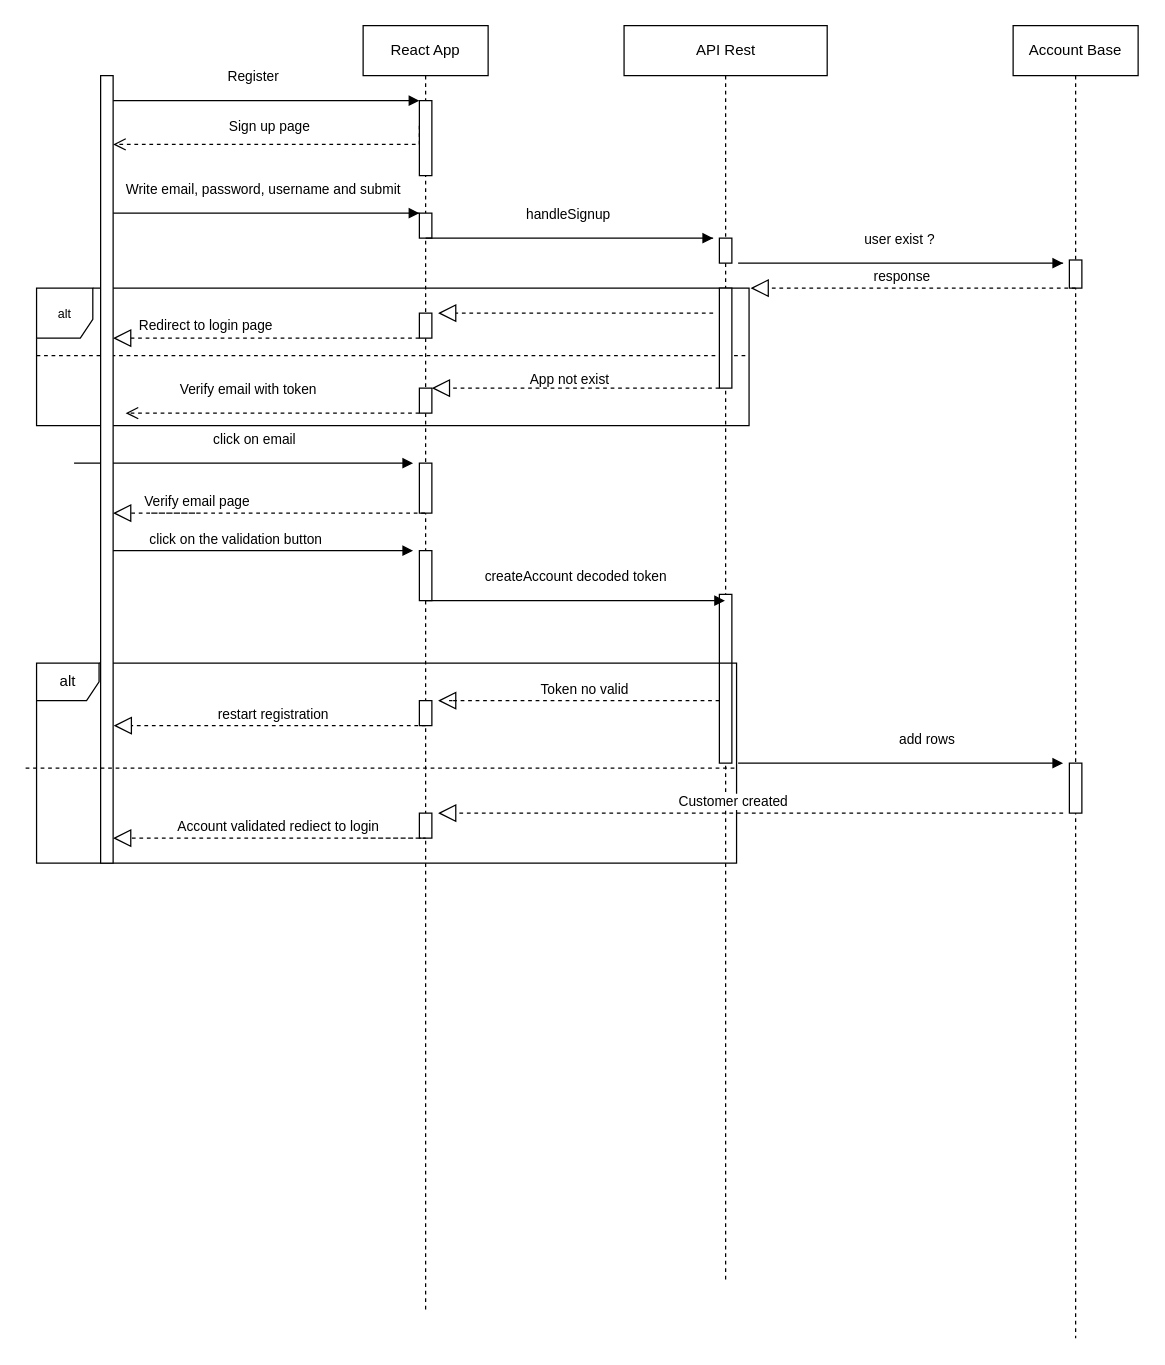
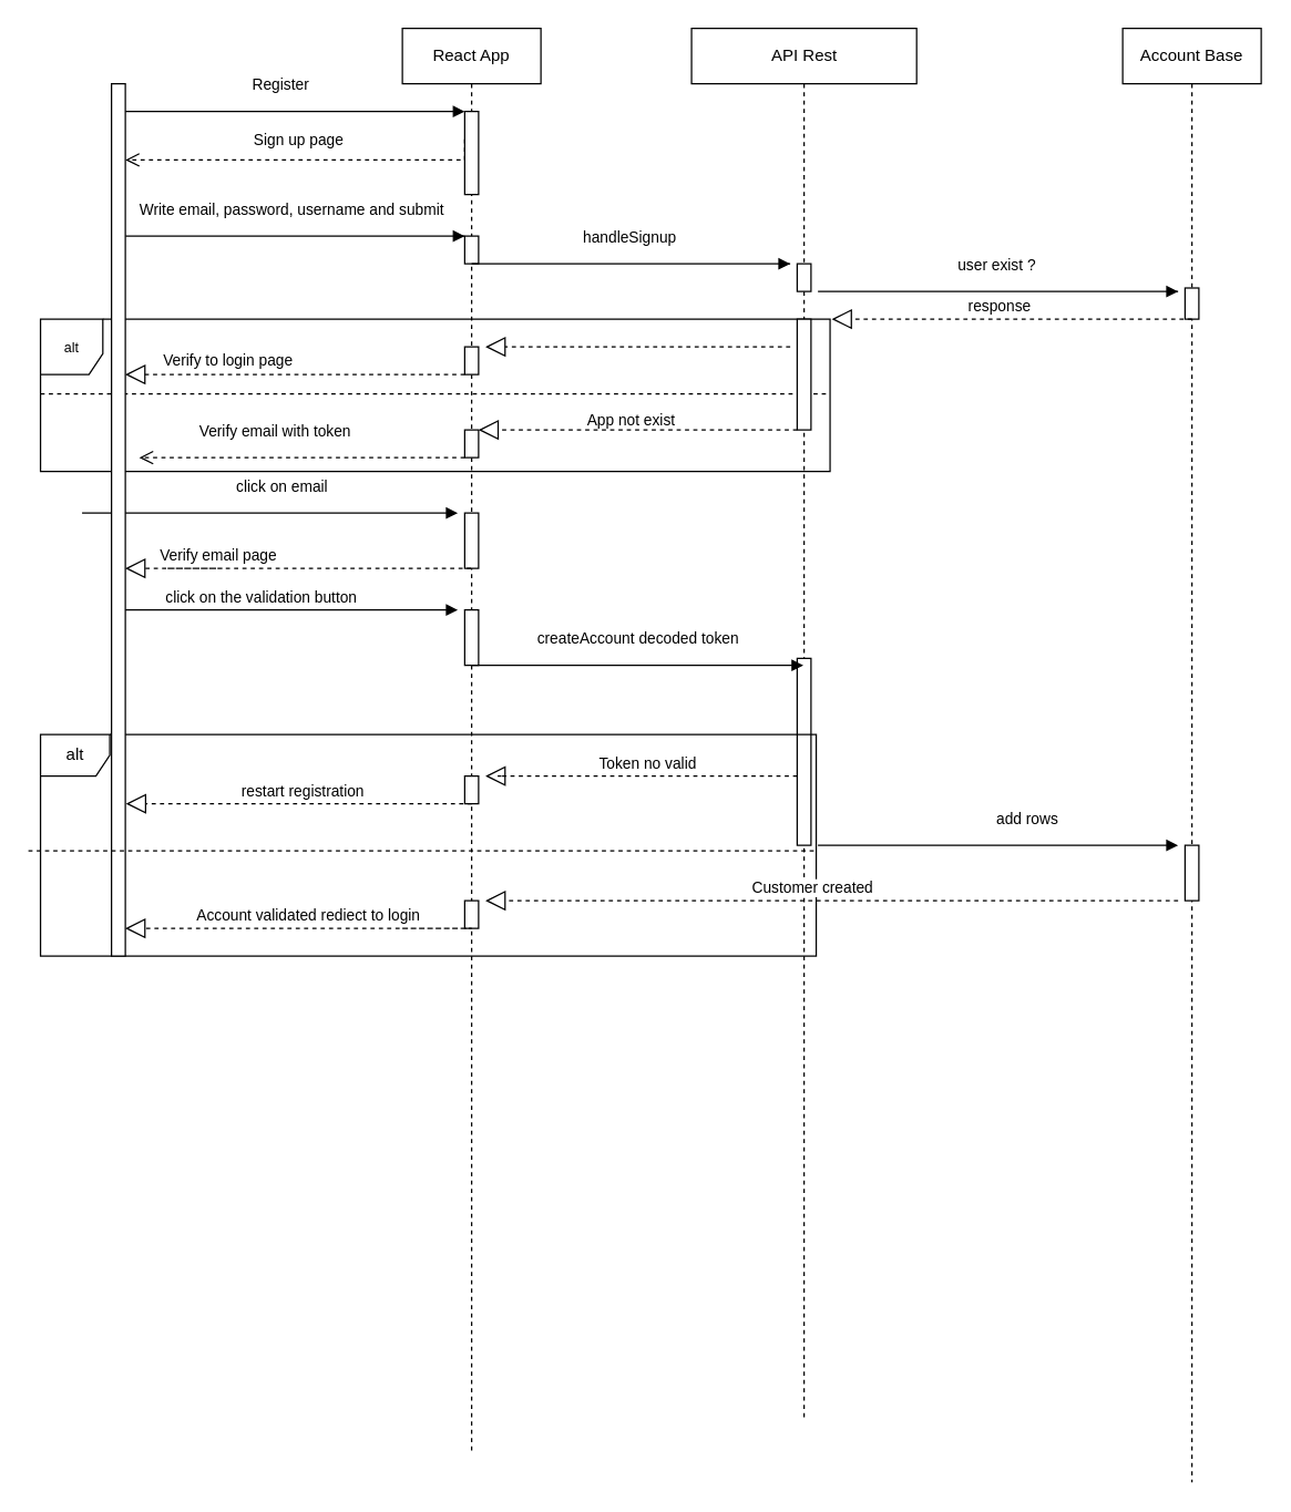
  <mxCell id="0" />
  <mxCell id="1" parent="0" />
  <mxCell id="2" value="React App" style="shape=umlLifeline;perimeter=lifelinePerimeter;whiteSpace=wrap;html=1;container=0;dropTarget=0;collapsible=0;recursiveResize=0;outlineConnect=0;portConstraint=eastwest;newEdgeStyle={&quot;edgeStyle&quot;:&quot;elbowEdgeStyle&quot;,&quot;elbow&quot;:&quot;vertical&quot;,&quot;curved&quot;:0,&quot;rounded&quot;:0};" parent="1" vertex="1"><mxGeometry x="290" y="20" width="100" height="1030" as="geometry" /></mxCell>
  <mxCell id="3" value="" style="html=1;points=[];perimeter=orthogonalPerimeter;outlineConnect=0;targetShapes=umlLifeline;portConstraint=eastwest;newEdgeStyle={&quot;edgeStyle&quot;:&quot;elbowEdgeStyle&quot;,&quot;elbow&quot;:&quot;vertical&quot;,&quot;curved&quot;:0,&quot;rounded&quot;:0};" parent="2" vertex="1"><mxGeometry x="45" y="60" width="10" height="60" as="geometry" /></mxCell>
  <mxCell id="4" value="" style="html=1;points=[];perimeter=orthogonalPerimeter;outlineConnect=0;targetShapes=umlLifeline;portConstraint=eastwest;newEdgeStyle={&quot;edgeStyle&quot;:&quot;elbowEdgeStyle&quot;,&quot;elbow&quot;:&quot;vertical&quot;,&quot;curved&quot;:0,&quot;rounded&quot;:0};" vertex="1" parent="2"><mxGeometry x="45" y="150" width="10" height="20" as="geometry" /></mxCell>
  <mxCell id="5" value="Write email, password, username and submit" style="html=1;verticalAlign=bottom;endArrow=block;edgeStyle=elbowEdgeStyle;elbow=vertical;curved=0;rounded=0;" parent="2" source="4" target="4" edge="1"><mxGeometry x="0.489" y="10" relative="1" as="geometry"><mxPoint x="-65" y="90" as="sourcePoint" /><Array as="points"><mxPoint x="-200" y="150" /><mxPoint y="120" /></Array><mxPoint x="40" y="150" as="targetPoint" /><mxPoint as="offset" /></mxGeometry></mxCell>
  <mxCell id="6" value="" style="html=1;points=[];perimeter=orthogonalPerimeter;outlineConnect=0;targetShapes=umlLifeline;portConstraint=eastwest;newEdgeStyle={&quot;edgeStyle&quot;:&quot;elbowEdgeStyle&quot;,&quot;elbow&quot;:&quot;vertical&quot;,&quot;curved&quot;:0,&quot;rounded&quot;:0};" vertex="1" parent="2"><mxGeometry x="45" y="230" width="10" height="20" as="geometry" /></mxCell>
  <mxCell id="7" value="" style="html=1;points=[];perimeter=orthogonalPerimeter;outlineConnect=0;targetShapes=umlLifeline;portConstraint=eastwest;newEdgeStyle={&quot;edgeStyle&quot;:&quot;elbowEdgeStyle&quot;,&quot;elbow&quot;:&quot;vertical&quot;,&quot;curved&quot;:0,&quot;rounded&quot;:0};" vertex="1" parent="2"><mxGeometry x="45" y="350" width="10" height="40" as="geometry" /></mxCell>
  <mxCell id="8" value="" style="html=1;points=[];perimeter=orthogonalPerimeter;outlineConnect=0;targetShapes=umlLifeline;portConstraint=eastwest;newEdgeStyle={&quot;edgeStyle&quot;:&quot;elbowEdgeStyle&quot;,&quot;elbow&quot;:&quot;vertical&quot;,&quot;curved&quot;:0,&quot;rounded&quot;:0};" vertex="1" parent="2"><mxGeometry x="45" y="420" width="10" height="40" as="geometry" /></mxCell>
  <mxCell id="9" value="" style="html=1;points=[];perimeter=orthogonalPerimeter;outlineConnect=0;targetShapes=umlLifeline;portConstraint=eastwest;newEdgeStyle={&quot;edgeStyle&quot;:&quot;elbowEdgeStyle&quot;,&quot;elbow&quot;:&quot;vertical&quot;,&quot;curved&quot;:0,&quot;rounded&quot;:0};" vertex="1" parent="2"><mxGeometry x="45" y="540" width="10" height="20" as="geometry" /></mxCell>
  <mxCell id="10" value="" style="html=1;points=[];perimeter=orthogonalPerimeter;outlineConnect=0;targetShapes=umlLifeline;portConstraint=eastwest;newEdgeStyle={&quot;edgeStyle&quot;:&quot;elbowEdgeStyle&quot;,&quot;elbow&quot;:&quot;vertical&quot;,&quot;curved&quot;:0,&quot;rounded&quot;:0};" vertex="1" parent="2"><mxGeometry x="45" y="630" width="10" height="20" as="geometry" /></mxCell>
  <mxCell id="11" value="" style="html=1;points=[];perimeter=orthogonalPerimeter;outlineConnect=0;targetShapes=umlLifeline;portConstraint=eastwest;newEdgeStyle={&quot;edgeStyle&quot;:&quot;elbowEdgeStyle&quot;,&quot;elbow&quot;:&quot;vertical&quot;,&quot;curved&quot;:0,&quot;rounded&quot;:0};" vertex="1" parent="2"><mxGeometry x="45" y="290" width="10" height="20" as="geometry" /></mxCell>
  <mxCell id="12" value="API Rest" style="shape=umlLifeline;perimeter=lifelinePerimeter;whiteSpace=wrap;html=1;container=0;dropTarget=0;collapsible=0;recursiveResize=0;outlineConnect=0;portConstraint=eastwest;newEdgeStyle={&quot;edgeStyle&quot;:&quot;elbowEdgeStyle&quot;,&quot;elbow&quot;:&quot;vertical&quot;,&quot;curved&quot;:0,&quot;rounded&quot;:0};" vertex="1" parent="1"><mxGeometry x="498.75" y="20" width="162.5" height="1005" as="geometry" /></mxCell>
  <mxCell id="13" value="" style="html=1;points=[];perimeter=orthogonalPerimeter;outlineConnect=0;targetShapes=umlLifeline;portConstraint=eastwest;newEdgeStyle={&quot;edgeStyle&quot;:&quot;elbowEdgeStyle&quot;,&quot;elbow&quot;:&quot;vertical&quot;,&quot;curved&quot;:0,&quot;rounded&quot;:0};" vertex="1" parent="12"><mxGeometry x="76.25" y="455" width="10" height="135" as="geometry" /></mxCell>
  <mxCell id="14" value="&lt;font style=&quot;font-size: 10px;&quot;&gt;alt&lt;/font&gt;" style="shape=umlFrame;whiteSpace=wrap;html=1;pointerEvents=0;width=45;height=40;" vertex="1" parent="12"><mxGeometry x="-470" y="210" width="570" height="110" as="geometry" /></mxCell>
  <mxCell id="15" value="Verify email with token" style="html=1;verticalAlign=bottom;endArrow=open;dashed=1;endSize=8;edgeStyle=elbowEdgeStyle;elbow=vertical;curved=0;rounded=0;" edge="1" parent="12" source="11"><mxGeometry x="0.167" y="-10" relative="1" as="geometry"><mxPoint x="-115" y="259.5" as="sourcePoint" /><mxPoint x="-398.75" y="310" as="targetPoint" /><Array as="points"><mxPoint x="-209" y="310" /><mxPoint x="-109" y="300" /><mxPoint x="-110" y="270" /><mxPoint x="-210" y="290" /><mxPoint x="-120" y="260" /></Array><mxPoint as="offset" /></mxGeometry></mxCell>
  <mxCell id="16" value="" style="line;strokeWidth=1;fillColor=none;align=left;verticalAlign=middle;spacingTop=-1;spacingLeft=3;spacingRight=3;rotatable=0;labelPosition=right;points=[];portConstraint=eastwest;strokeColor=inherit;dashed=1;" vertex="1" parent="12"><mxGeometry x="-470" y="260" width="570" height="8" as="geometry" /></mxCell>
- <mxCell id="17" value="&lt;span style=&quot;font-size: 11px;&quot;&gt;Redirect to login page&lt;/span&gt;" style="text;html=1;align=center;verticalAlign=middle;resizable=0;points=[];autosize=1;strokeColor=none;fillColor=none;" vertex="1" parent="12"><mxGeometry x="-400" y="225" width="130" height="30" as="geometry" /></mxCell>
+ <mxCell id="17" value="&lt;span style=&quot;font-size: 11px;&quot;&gt;Verify to login page&lt;/span&gt;" style="text;html=1;align=center;verticalAlign=middle;resizable=0;points=[];autosize=1;strokeColor=none;fillColor=none;" vertex="1" parent="12"><mxGeometry x="-400" y="225" width="130" height="30" as="geometry" /></mxCell>
  <mxCell id="18" value="click on email&lt;br&gt;" style="html=1;verticalAlign=bottom;endArrow=block;edgeStyle=elbowEdgeStyle;elbow=vertical;curved=0;rounded=0;" edge="1" parent="12"><mxGeometry x="0.061" y="10" relative="1" as="geometry"><mxPoint x="-440" y="350" as="sourcePoint" /><Array as="points"><mxPoint x="-285" y="350" /><mxPoint x="-245" y="320" /></Array><mxPoint x="-168.75" y="350" as="targetPoint" /><mxPoint as="offset" /></mxGeometry></mxCell>
  <mxCell id="19" value="add rows" style="html=1;verticalAlign=bottom;endArrow=block;edgeStyle=elbowEdgeStyle;elbow=vertical;curved=0;rounded=0;" edge="1" parent="12"><mxGeometry x="0.163" y="10" relative="1" as="geometry"><mxPoint x="91.25" y="590" as="sourcePoint" /><Array as="points"><mxPoint x="205" y="590" /><mxPoint x="245" y="560" /></Array><mxPoint x="351.25" y="590" as="targetPoint" /><mxPoint as="offset" /></mxGeometry></mxCell>
  <mxCell id="20" value="alt" style="shape=umlFrame;whiteSpace=wrap;html=1;pointerEvents=0;width=50;height=30;" vertex="1" parent="12"><mxGeometry x="-470" y="510" width="560" height="160" as="geometry" /></mxCell>
  <mxCell id="21" value="" style="endArrow=block;dashed=1;endFill=0;endSize=12;html=1;rounded=0;" edge="1" parent="12" source="13"><mxGeometry width="160" relative="1" as="geometry"><mxPoint x="45" y="540" as="sourcePoint" /><mxPoint x="-148.75" y="540" as="targetPoint" /><Array as="points"><mxPoint x="-140" y="540" /></Array></mxGeometry></mxCell>
  <mxCell id="22" value="Token no valid" style="edgeLabel;html=1;align=center;verticalAlign=middle;resizable=0;points=[];" vertex="1" connectable="0" parent="21"><mxGeometry x="0.13" y="-3" relative="1" as="geometry"><mxPoint x="18" y="-7" as="offset" /></mxGeometry></mxCell>
  <mxCell id="23" value="" style="endArrow=block;dashed=1;endFill=0;endSize=12;html=1;rounded=0;" edge="1" parent="12"><mxGeometry width="160" relative="1" as="geometry"><mxPoint x="351.25" y="630" as="sourcePoint" /><mxPoint x="-148.75" y="630" as="targetPoint" /><Array as="points"><mxPoint x="251.25" y="630" /><mxPoint x="151.25" y="630" /></Array></mxGeometry></mxCell>
  <mxCell id="24" value="Customer created" style="edgeLabel;html=1;align=center;verticalAlign=middle;resizable=0;points=[];" vertex="1" connectable="0" parent="23"><mxGeometry x="0.13" y="-3" relative="1" as="geometry"><mxPoint x="18" y="-7" as="offset" /></mxGeometry></mxCell>
  <mxCell id="25" value="" style="html=1;points=[];perimeter=orthogonalPerimeter;outlineConnect=0;targetShapes=umlLifeline;portConstraint=eastwest;newEdgeStyle={&quot;edgeStyle&quot;:&quot;elbowEdgeStyle&quot;,&quot;elbow&quot;:&quot;vertical&quot;,&quot;curved&quot;:0,&quot;rounded&quot;:0};" vertex="1" parent="12"><mxGeometry x="76.25" y="210" width="10" height="80" as="geometry" /></mxCell>
  <mxCell id="26" value="Account Base" style="shape=umlLifeline;perimeter=lifelinePerimeter;whiteSpace=wrap;html=1;container=0;dropTarget=0;collapsible=0;recursiveResize=0;outlineConnect=0;portConstraint=eastwest;newEdgeStyle={&quot;edgeStyle&quot;:&quot;elbowEdgeStyle&quot;,&quot;elbow&quot;:&quot;vertical&quot;,&quot;curved&quot;:0,&quot;rounded&quot;:0};" vertex="1" parent="1"><mxGeometry x="810" y="20" width="100" height="1050" as="geometry" /></mxCell>
  <mxCell id="27" value="" style="html=1;points=[];perimeter=orthogonalPerimeter;outlineConnect=0;targetShapes=umlLifeline;portConstraint=eastwest;newEdgeStyle={&quot;edgeStyle&quot;:&quot;elbowEdgeStyle&quot;,&quot;elbow&quot;:&quot;vertical&quot;,&quot;curved&quot;:0,&quot;rounded&quot;:0};" vertex="1" parent="26"><mxGeometry x="45" y="187.5" width="10" height="22.5" as="geometry" /></mxCell>
  <mxCell id="28" value="" style="html=1;points=[];perimeter=orthogonalPerimeter;outlineConnect=0;targetShapes=umlLifeline;portConstraint=eastwest;newEdgeStyle={&quot;edgeStyle&quot;:&quot;elbowEdgeStyle&quot;,&quot;elbow&quot;:&quot;vertical&quot;,&quot;curved&quot;:0,&quot;rounded&quot;:0};" vertex="1" parent="26"><mxGeometry x="45" y="590" width="10" height="40" as="geometry" /></mxCell>
  <mxCell id="29" value="Register" style="html=1;verticalAlign=bottom;endArrow=block;edgeStyle=elbowEdgeStyle;elbow=vertical;curved=0;rounded=0;" edge="1" parent="1" source="32" target="3"><mxGeometry x="-0.087" y="10" relative="1" as="geometry"><mxPoint x="105" y="80" as="sourcePoint" /><Array as="points"><mxPoint x="245" y="80" /><mxPoint x="285" y="50" /></Array><mxPoint x="330" y="80" as="targetPoint" /><mxPoint as="offset" /></mxGeometry></mxCell>
  <mxCell id="30" value="Sign up page" style="html=1;verticalAlign=bottom;endArrow=open;dashed=1;endSize=8;edgeStyle=elbowEdgeStyle;elbow=vertical;curved=0;rounded=0;" edge="1" parent="1" target="32"><mxGeometry x="0.038" y="-5" relative="1" as="geometry"><mxPoint x="99.5" y="115" as="targetPoint" /><Array as="points"><mxPoint x="215" y="115" /></Array><mxPoint x="335" y="100" as="sourcePoint" /><mxPoint as="offset" /></mxGeometry></mxCell>
  <mxCell id="31" value="handleSignup" style="html=1;verticalAlign=bottom;endArrow=block;edgeStyle=elbowEdgeStyle;elbow=vertical;curved=0;rounded=0;" edge="1" parent="1"><mxGeometry x="0.495" y="10" width="80" relative="1" as="geometry"><mxPoint x="570" y="190" as="sourcePoint" /><mxPoint x="570" y="190" as="targetPoint" /><Array as="points"><mxPoint x="340" y="190" /><mxPoint x="500" y="160" /><mxPoint x="440" y="210" /><mxPoint x="470" y="210" /><mxPoint x="430" y="210" /><mxPoint x="170" y="234" /><mxPoint x="350" y="210" /><mxPoint x="440" y="210" /></Array><mxPoint as="offset" /></mxGeometry></mxCell>
  <mxCell id="32" value="" style="html=1;points=[];perimeter=orthogonalPerimeter;outlineConnect=0;targetShapes=umlLifeline;portConstraint=eastwest;newEdgeStyle={&quot;edgeStyle&quot;:&quot;elbowEdgeStyle&quot;,&quot;elbow&quot;:&quot;vertical&quot;,&quot;curved&quot;:0,&quot;rounded&quot;:0};" vertex="1" parent="1"><mxGeometry x="80" y="60" width="10" height="630" as="geometry" /></mxCell>
  <mxCell id="33" value="" style="html=1;points=[];perimeter=orthogonalPerimeter;outlineConnect=0;targetShapes=umlLifeline;portConstraint=eastwest;newEdgeStyle={&quot;edgeStyle&quot;:&quot;elbowEdgeStyle&quot;,&quot;elbow&quot;:&quot;vertical&quot;,&quot;curved&quot;:0,&quot;rounded&quot;:0};" vertex="1" parent="1"><mxGeometry x="575" y="190" width="10" height="20" as="geometry" /></mxCell>
  <mxCell id="34" value="user exist ?" style="html=1;verticalAlign=bottom;endArrow=block;edgeStyle=elbowEdgeStyle;elbow=vertical;curved=0;rounded=0;" edge="1" parent="1"><mxGeometry x="0.495" y="10" width="80" relative="1" as="geometry"><mxPoint x="850" y="210" as="sourcePoint" /><mxPoint x="850" y="210" as="targetPoint" /><Array as="points"><mxPoint x="590" y="210" /><mxPoint x="780" y="180" /><mxPoint x="720" y="230" /><mxPoint x="750" y="230" /><mxPoint x="710" y="230" /><mxPoint x="450" y="254" /><mxPoint x="630" y="230" /><mxPoint x="720" y="230" /></Array><mxPoint as="offset" /></mxGeometry></mxCell>
  <mxCell id="35" value="" style="endArrow=block;dashed=1;endFill=0;endSize=12;html=1;rounded=0;entryX=1.5;entryY=0;entryDx=0;entryDy=0;entryPerimeter=0;" edge="1" parent="1" target="6"><mxGeometry width="160" relative="1" as="geometry"><mxPoint x="570" y="250" as="sourcePoint" /><mxPoint x="360" y="250" as="targetPoint" /><Array as="points"><mxPoint x="528.75" y="250" /><mxPoint x="480" y="250" /><mxPoint x="460" y="250" /></Array></mxGeometry></mxCell>
  <mxCell id="36" value="createAccount decoded token" style="html=1;verticalAlign=bottom;endArrow=block;edgeStyle=elbowEdgeStyle;elbow=vertical;curved=0;rounded=0;" edge="1" parent="1" source="2" target="12"><mxGeometry x="0.004" y="10" relative="1" as="geometry"><mxPoint x="360" y="490" as="sourcePoint" /><Array as="points"><mxPoint x="458.75" y="480" /><mxPoint x="498.75" y="450" /></Array><mxPoint x="548.25" y="480" as="targetPoint" /><mxPoint as="offset" /></mxGeometry></mxCell>
  <mxCell id="37" value="" style="endArrow=block;dashed=1;endFill=0;endSize=12;html=1;rounded=0;" edge="1" parent="1"><mxGeometry width="160" relative="1" as="geometry"><mxPoint x="860" y="230" as="sourcePoint" /><mxPoint x="600" y="230" as="targetPoint" /><Array as="points"><mxPoint x="760" y="230" /><mxPoint x="660" y="230" /></Array></mxGeometry></mxCell>
  <mxCell id="38" value="response" style="edgeLabel;html=1;align=center;verticalAlign=middle;resizable=0;points=[];" vertex="1" connectable="0" parent="37"><mxGeometry x="0.13" y="-3" relative="1" as="geometry"><mxPoint x="7" y="-7" as="offset" /></mxGeometry></mxCell>
  <mxCell id="39" value="" style="endArrow=block;dashed=1;endFill=0;endSize=12;html=1;rounded=0;" edge="1" parent="1" source="6"><mxGeometry width="160" relative="1" as="geometry"><mxPoint x="268.75" y="329.5" as="sourcePoint" /><mxPoint x="90" y="270" as="targetPoint" /><Array as="points"><mxPoint x="108.75" y="270" /></Array></mxGeometry></mxCell>
  <mxCell id="40" value="&lt;font style=&quot;font-size: 11px;&quot;&gt;App not exist&lt;/font&gt;" style="text;html=1;align=center;verticalAlign=middle;resizable=0;points=[];autosize=1;strokeColor=none;fillColor=none;" vertex="1" parent="1"><mxGeometry x="410" y="288" width="90" height="30" as="geometry" /></mxCell>
  <mxCell id="41" value="click on the validation button&lt;br&gt;" style="html=1;verticalAlign=bottom;endArrow=block;edgeStyle=elbowEdgeStyle;elbow=vertical;curved=0;rounded=0;" edge="1" parent="1" source="32"><mxGeometry x="-0.184" relative="1" as="geometry"><mxPoint x="58.75" y="440" as="sourcePoint" /><Array as="points"><mxPoint x="213.75" y="440" /><mxPoint x="253.75" y="410" /></Array><mxPoint x="330" y="440" as="targetPoint" /><mxPoint as="offset" /></mxGeometry></mxCell>
  <mxCell id="42" value="" style="endArrow=block;dashed=1;endFill=0;endSize=12;html=1;rounded=0;" edge="1" parent="1" source="2" target="32"><mxGeometry width="160" relative="1" as="geometry"><mxPoint x="303.75" y="410" as="sourcePoint" /><mxPoint x="60" y="410" as="targetPoint" /><Array as="points"><mxPoint x="240" y="410" /><mxPoint x="120" y="410" /><mxPoint x="160" y="410" /></Array></mxGeometry></mxCell>
  <mxCell id="43" value="Verify email page" style="edgeLabel;html=1;align=center;verticalAlign=middle;resizable=0;points=[];" vertex="1" connectable="0" parent="42"><mxGeometry x="0.135" relative="1" as="geometry"><mxPoint x="4" y="-10" as="offset" /></mxGeometry></mxCell>
  <mxCell id="44" value="" style="line;strokeWidth=1;fillColor=none;align=left;verticalAlign=middle;spacingTop=-1;spacingLeft=3;spacingRight=3;rotatable=0;labelPosition=right;points=[];portConstraint=eastwest;strokeColor=inherit;dashed=1;" vertex="1" parent="1"><mxGeometry x="20" y="610" width="570" height="8" as="geometry" /></mxCell>
  <mxCell id="45" value="" style="endArrow=block;dashed=1;endFill=0;endSize=12;html=1;rounded=0;" edge="1" parent="1"><mxGeometry width="160" relative="1" as="geometry"><mxPoint x="340" y="580" as="sourcePoint" /><mxPoint x="90.5" y="580" as="targetPoint" /><Array as="points"><mxPoint x="290.5" y="580" /><mxPoint x="220.5" y="580" /><mxPoint x="140.5" y="580" /></Array></mxGeometry></mxCell>
  <mxCell id="46" value="restart registration&lt;br&gt;" style="edgeLabel;html=1;align=center;verticalAlign=middle;resizable=0;points=[];" vertex="1" connectable="0" parent="45"><mxGeometry x="0.13" y="-3" relative="1" as="geometry"><mxPoint x="18" y="-7" as="offset" /></mxGeometry></mxCell>
  <mxCell id="47" value="" style="endArrow=block;dashed=1;endFill=0;endSize=12;html=1;rounded=0;" edge="1" parent="1" source="25" target="11"><mxGeometry width="160" relative="1" as="geometry"><mxPoint x="830" y="320" as="sourcePoint" /><mxPoint x="990" y="320" as="targetPoint" /></mxGeometry></mxCell>
  <mxCell id="48" value="" style="endArrow=block;dashed=1;endFill=0;endSize=12;html=1;rounded=0;" edge="1" parent="1"><mxGeometry width="160" relative="1" as="geometry"><mxPoint x="290" y="670" as="sourcePoint" /><mxPoint x="90" y="670" as="targetPoint" /><Array as="points"><mxPoint x="340" y="670" /></Array></mxGeometry></mxCell>
  <mxCell id="49" value="Account validated rediect to login" style="edgeLabel;html=1;align=center;verticalAlign=middle;resizable=0;points=[];" vertex="1" connectable="0" parent="48"><mxGeometry x="0.13" y="-3" relative="1" as="geometry"><mxPoint y="-7" as="offset" /></mxGeometry></mxCell>
